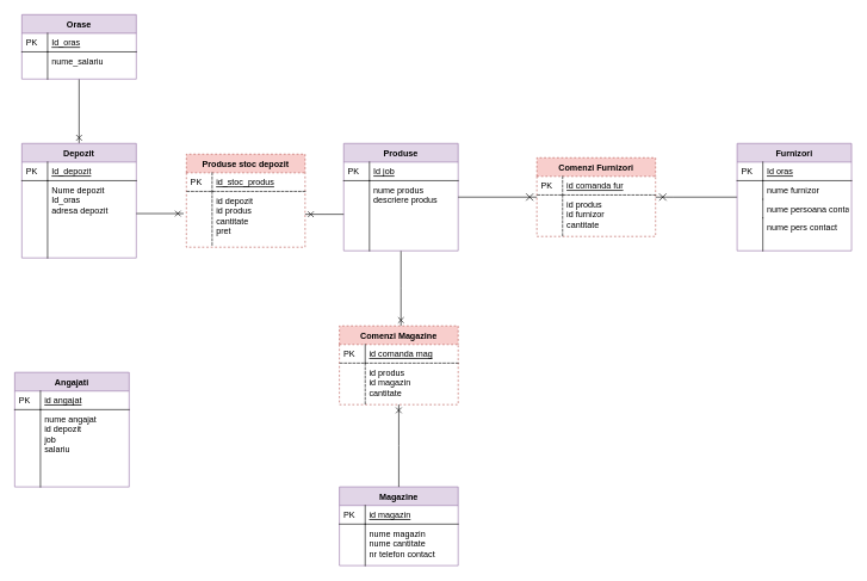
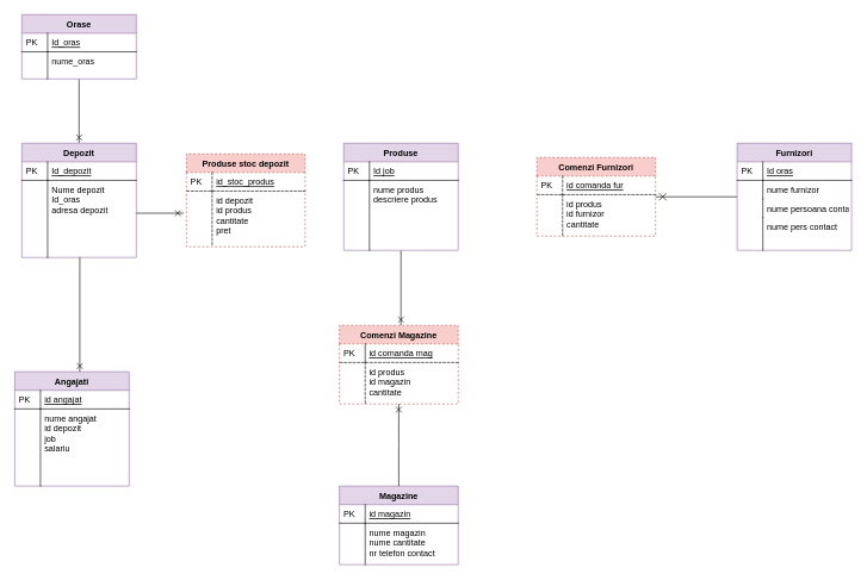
  <mxCell id="0" />
  <mxCell id="1" parent="0" />
  <mxCell id="2" value="" style="edgeStyle=orthogonalEdgeStyle;endArrow=none;startArrow=cross;shadow=0;strokeWidth=1;endSize=8;startSize=8;strokeColor=#000000;endFill=0;startFill=0;" parent="1" source="36" target="60" edge="1"><mxGeometry width="100" height="100" relative="1" as="geometry"><mxPoint x="490" y="162" as="sourcePoint" /><mxPoint x="410" y="149" as="targetPoint" /><Array as="points"><mxPoint x="930" y="275" /><mxPoint x="930" y="275" /></Array></mxGeometry></mxCell>
  <mxCell id="3" style="edgeStyle=orthogonalEdgeStyle;rounded=0;orthogonalLoop=1;jettySize=auto;html=1;startArrow=none;startFill=0;endArrow=cross;endFill=0;strokeColor=#000000;" edge="1" parent="1" source="54" target="49"><mxGeometry relative="1" as="geometry" /></mxCell>
  <mxCell id="4" style="edgeStyle=elbowEdgeStyle;rounded=0;orthogonalLoop=1;jettySize=auto;html=1;startArrow=cross;startFill=0;endArrow=none;endFill=0;strokeColor=#000000;" edge="1" parent="1" source="28" target="11"><mxGeometry relative="1" as="geometry" /></mxCell>
+ <mxCell id="5" style="edgeStyle=elbowEdgeStyle;rounded=0;orthogonalLoop=1;jettySize=auto;html=1;entryX=0.506;entryY=0.991;entryDx=0;entryDy=0;entryPerimeter=0;startArrow=cross;startFill=0;endArrow=none;endFill=0;strokeColor=#000000;" edge="1" parent="1" source="44" target="52"><mxGeometry relative="1" as="geometry" /></mxCell>
  <mxCell id="6" value="Produse" style="swimlane;fontStyle=1;childLayout=stackLayout;horizontal=1;startSize=26;horizontalStack=0;resizeParent=1;resizeLast=0;collapsible=1;marginBottom=0;rounded=0;shadow=0;strokeWidth=1;fillColor=#e1d5e7;strokeColor=#9673a6;" parent="1" vertex="1"><mxGeometry x="480" y="200" width="160" height="150" as="geometry"><mxRectangle x="260" y="80" width="160" height="26" as="alternateBounds" /></mxGeometry></mxCell>
  <mxCell id="7" value="Id job" style="shape=partialRectangle;top=0;left=0;right=0;bottom=1;align=left;verticalAlign=top;fillColor=none;spacingLeft=40;spacingRight=4;overflow=hidden;rotatable=0;points=[[0,0.5],[1,0.5]];portConstraint=eastwest;dropTarget=0;rounded=0;shadow=0;strokeWidth=1;fontStyle=4" parent="6" vertex="1"><mxGeometry y="26" width="160" height="26" as="geometry" /></mxCell>
  <mxCell id="8" value="PK" style="shape=partialRectangle;top=0;left=0;bottom=0;fillColor=none;align=left;verticalAlign=top;spacingLeft=4;spacingRight=4;overflow=hidden;rotatable=0;points=[];portConstraint=eastwest;part=1;" parent="7" vertex="1" connectable="0"><mxGeometry width="36" height="26" as="geometry" /></mxCell>
  <mxCell id="9" value="nume produs&#10;descriere produs&#10;&#10;" style="shape=partialRectangle;top=0;left=0;right=0;bottom=0;align=left;verticalAlign=top;fillColor=none;spacingLeft=40;spacingRight=4;overflow=hidden;rotatable=0;points=[[0,0.5],[1,0.5]];portConstraint=eastwest;dropTarget=0;rounded=0;shadow=0;strokeWidth=1;" parent="6" vertex="1"><mxGeometry y="52" width="160" height="98" as="geometry" /></mxCell>
  <mxCell id="10" value="" style="shape=partialRectangle;top=0;left=0;bottom=0;fillColor=none;align=left;verticalAlign=top;spacingLeft=4;spacingRight=4;overflow=hidden;rotatable=0;points=[];portConstraint=eastwest;part=1;" parent="9" vertex="1" connectable="0"><mxGeometry width="36" height="98" as="geometry" /></mxCell>
  <mxCell id="11" value=" " style="shape=partialRectangle;top=0;left=0;right=0;bottom=0;align=left;verticalAlign=top;fillColor=none;spacingLeft=40;spacingRight=4;overflow=hidden;rotatable=0;points=[[0,0.5],[1,0.5]];portConstraint=eastwest;dropTarget=0;rounded=0;shadow=0;strokeWidth=1;" parent="6" vertex="1"><mxGeometry y="150" width="160" as="geometry" /></mxCell>
  <mxCell id="12" value="" style="shape=partialRectangle;top=0;left=0;bottom=0;fillColor=none;align=left;verticalAlign=top;spacingLeft=4;spacingRight=4;overflow=hidden;rotatable=0;points=[];portConstraint=eastwest;part=1;" parent="11" vertex="1" connectable="0"><mxGeometry width="36" as="geometry" /></mxCell>
  <mxCell id="13" value="Produse stoc depozit" style="swimlane;fontStyle=1;childLayout=stackLayout;horizontal=1;startSize=26;horizontalStack=0;resizeParent=1;resizeLast=0;collapsible=1;marginBottom=0;rounded=0;shadow=0;strokeWidth=1;fillColor=#f8cecc;strokeColor=#b85450;dashed=1;" vertex="1" parent="1"><mxGeometry x="260" y="215" width="166" height="130" as="geometry"><mxRectangle x="260" y="80" width="160" height="26" as="alternateBounds" /></mxGeometry></mxCell>
  <mxCell id="14" value="id_stoc_produs" style="shape=partialRectangle;top=0;left=0;right=0;bottom=1;align=left;verticalAlign=top;fillColor=none;spacingLeft=40;spacingRight=4;overflow=hidden;rotatable=0;points=[[0,0.5],[1,0.5]];portConstraint=eastwest;dropTarget=0;rounded=0;shadow=0;strokeWidth=1;fontStyle=4;dashed=1;" vertex="1" parent="13"><mxGeometry y="26" width="166" height="26" as="geometry" /></mxCell>
  <mxCell id="15" value="PK" style="shape=partialRectangle;top=0;left=0;bottom=0;fillColor=none;align=left;verticalAlign=top;spacingLeft=4;spacingRight=4;overflow=hidden;rotatable=0;points=[];portConstraint=eastwest;part=1;dashed=1;" vertex="1" connectable="0" parent="14"><mxGeometry width="36" height="26" as="geometry" /></mxCell>
  <mxCell id="16" value="id depozit&#10;id produs&#10;cantitate&#10;pret&#10;" style="shape=partialRectangle;top=0;left=0;right=0;bottom=0;align=left;verticalAlign=top;fillColor=none;spacingLeft=40;spacingRight=4;overflow=hidden;rotatable=0;points=[[0,0.5],[1,0.5]];portConstraint=eastwest;dropTarget=0;rounded=0;shadow=0;strokeWidth=1;dashed=1;" vertex="1" parent="13"><mxGeometry y="52" width="166" height="78" as="geometry" /></mxCell>
  <mxCell id="17" value="" style="shape=partialRectangle;top=0;left=0;bottom=0;fillColor=none;align=left;verticalAlign=top;spacingLeft=4;spacingRight=4;overflow=hidden;rotatable=0;points=[];portConstraint=eastwest;part=1;dashed=1;" vertex="1" connectable="0" parent="16"><mxGeometry width="36" height="78" as="geometry" /></mxCell>
  <mxCell id="18" value=" " style="shape=partialRectangle;top=0;left=0;right=0;bottom=0;align=left;verticalAlign=top;fillColor=none;spacingLeft=40;spacingRight=4;overflow=hidden;rotatable=0;points=[[0,0.5],[1,0.5]];portConstraint=eastwest;dropTarget=0;rounded=0;shadow=0;strokeWidth=1;" vertex="1" parent="13"><mxGeometry y="130" width="166" as="geometry" /></mxCell>
  <mxCell id="19" value="" style="shape=partialRectangle;top=0;left=0;bottom=0;fillColor=none;align=left;verticalAlign=top;spacingLeft=4;spacingRight=4;overflow=hidden;rotatable=0;points=[];portConstraint=eastwest;part=1;" vertex="1" connectable="0" parent="18"><mxGeometry width="36" as="geometry" /></mxCell>
  <mxCell id="20" value="Magazine" style="swimlane;fontStyle=1;childLayout=stackLayout;horizontal=1;startSize=26;horizontalStack=0;resizeParent=1;resizeLast=0;collapsible=1;marginBottom=0;rounded=0;shadow=0;strokeWidth=1;fillColor=#e1d5e7;strokeColor=#9673a6;" vertex="1" parent="1"><mxGeometry x="474" y="680" width="166" height="110" as="geometry"><mxRectangle x="260" y="80" width="160" height="26" as="alternateBounds" /></mxGeometry></mxCell>
  <mxCell id="21" value="id magazin" style="shape=partialRectangle;top=0;left=0;right=0;bottom=1;align=left;verticalAlign=top;fillColor=none;spacingLeft=40;spacingRight=4;overflow=hidden;rotatable=0;points=[[0,0.5],[1,0.5]];portConstraint=eastwest;dropTarget=0;rounded=0;shadow=0;strokeWidth=1;fontStyle=4" vertex="1" parent="20"><mxGeometry y="26" width="166" height="26" as="geometry" /></mxCell>
  <mxCell id="22" value="PK" style="shape=partialRectangle;top=0;left=0;bottom=0;fillColor=none;align=left;verticalAlign=top;spacingLeft=4;spacingRight=4;overflow=hidden;rotatable=0;points=[];portConstraint=eastwest;part=1;" vertex="1" connectable="0" parent="21"><mxGeometry width="36" height="26" as="geometry" /></mxCell>
  <mxCell id="23" value="nume magazin&#10;nume cantitate&#10;nr telefon contact&#10;&#10;&#10;&#10;" style="shape=partialRectangle;top=0;left=0;right=0;bottom=0;align=left;verticalAlign=top;fillColor=none;spacingLeft=40;spacingRight=4;overflow=hidden;rotatable=0;points=[[0,0.5],[1,0.5]];portConstraint=eastwest;dropTarget=0;rounded=0;shadow=0;strokeWidth=1;" vertex="1" parent="20"><mxGeometry y="52" width="166" height="58" as="geometry" /></mxCell>
  <mxCell id="24" value="" style="shape=partialRectangle;top=0;left=0;bottom=0;fillColor=none;align=left;verticalAlign=top;spacingLeft=4;spacingRight=4;overflow=hidden;rotatable=0;points=[];portConstraint=eastwest;part=1;" vertex="1" connectable="0" parent="23"><mxGeometry width="36" height="58" as="geometry" /></mxCell>
  <mxCell id="25" value=" " style="shape=partialRectangle;top=0;left=0;right=0;bottom=0;align=left;verticalAlign=top;fillColor=none;spacingLeft=40;spacingRight=4;overflow=hidden;rotatable=0;points=[[0,0.5],[1,0.5]];portConstraint=eastwest;dropTarget=0;rounded=0;shadow=0;strokeWidth=1;" vertex="1" parent="20"><mxGeometry y="110" width="166" as="geometry" /></mxCell>
  <mxCell id="26" value="" style="shape=partialRectangle;top=0;left=0;bottom=0;fillColor=none;align=left;verticalAlign=top;spacingLeft=4;spacingRight=4;overflow=hidden;rotatable=0;points=[];portConstraint=eastwest;part=1;" vertex="1" connectable="0" parent="25"><mxGeometry width="36" as="geometry" /></mxCell>
  <mxCell id="27" style="edgeStyle=elbowEdgeStyle;rounded=0;orthogonalLoop=1;jettySize=auto;html=1;startArrow=none;startFill=0;endArrow=cross;endFill=0;strokeColor=#000000;" edge="1" parent="1" source="20" target="28"><mxGeometry relative="1" as="geometry"><mxPoint x="560" y="680" as="sourcePoint" /><mxPoint x="560" y="350" as="targetPoint" /></mxGeometry></mxCell>
  <mxCell id="28" value="Comenzi Magazine" style="swimlane;fontStyle=1;childLayout=stackLayout;horizontal=1;startSize=26;horizontalStack=0;resizeParent=1;resizeLast=0;collapsible=1;marginBottom=0;rounded=0;shadow=0;strokeWidth=1;fillColor=#f8cecc;strokeColor=#b85450;dashed=1;" vertex="1" parent="1"><mxGeometry x="474" y="455" width="166" height="110" as="geometry"><mxRectangle x="260" y="80" width="160" height="26" as="alternateBounds" /></mxGeometry></mxCell>
  <mxCell id="29" value="id comanda mag" style="shape=partialRectangle;top=0;left=0;right=0;bottom=1;align=left;verticalAlign=top;fillColor=none;spacingLeft=40;spacingRight=4;overflow=hidden;rotatable=0;points=[[0,0.5],[1,0.5]];portConstraint=eastwest;dropTarget=0;rounded=0;shadow=0;strokeWidth=1;fontStyle=4;dashed=1;" vertex="1" parent="28"><mxGeometry y="26" width="166" height="26" as="geometry" /></mxCell>
  <mxCell id="30" value="PK" style="shape=partialRectangle;top=0;left=0;bottom=0;fillColor=none;align=left;verticalAlign=top;spacingLeft=4;spacingRight=4;overflow=hidden;rotatable=0;points=[];portConstraint=eastwest;part=1;" vertex="1" connectable="0" parent="29"><mxGeometry width="36" height="26" as="geometry" /></mxCell>
  <mxCell id="31" value="id produs&#10;id magazin&#10;cantitate&#10;" style="shape=partialRectangle;top=0;left=0;right=0;bottom=0;align=left;verticalAlign=top;fillColor=none;spacingLeft=40;spacingRight=4;overflow=hidden;rotatable=0;points=[[0,0.5],[1,0.5]];portConstraint=eastwest;dropTarget=0;rounded=0;shadow=0;strokeWidth=1;" vertex="1" parent="28"><mxGeometry y="52" width="166" height="58" as="geometry" /></mxCell>
  <mxCell id="32" value="" style="shape=partialRectangle;top=0;left=0;bottom=0;fillColor=none;align=left;verticalAlign=top;spacingLeft=4;spacingRight=4;overflow=hidden;rotatable=0;points=[];portConstraint=eastwest;part=1;dashed=1;" vertex="1" connectable="0" parent="31"><mxGeometry width="36" height="58" as="geometry" /></mxCell>
  <mxCell id="33" value=" " style="shape=partialRectangle;top=0;left=0;right=0;bottom=0;align=left;verticalAlign=top;fillColor=none;spacingLeft=40;spacingRight=4;overflow=hidden;rotatable=0;points=[[0,0.5],[1,0.5]];portConstraint=eastwest;dropTarget=0;rounded=0;shadow=0;strokeWidth=1;" vertex="1" parent="28"><mxGeometry y="110" width="166" as="geometry" /></mxCell>
  <mxCell id="34" value="" style="shape=partialRectangle;top=0;left=0;bottom=0;fillColor=none;align=left;verticalAlign=top;spacingLeft=4;spacingRight=4;overflow=hidden;rotatable=0;points=[];portConstraint=eastwest;part=1;" vertex="1" connectable="0" parent="33"><mxGeometry width="36" as="geometry" /></mxCell>
- <mxCell id="35" value="" style="edgeStyle=orthogonalEdgeStyle;endArrow=cross;startArrow=none;shadow=0;strokeWidth=1;endSize=8;startSize=8;strokeColor=#000000;endFill=0;startFill=0;" edge="1" parent="1" source="6" target="36"><mxGeometry width="100" height="100" relative="1" as="geometry"><mxPoint x="640" y="275" as="sourcePoint" /><mxPoint x="1020" y="275" as="targetPoint" /><Array as="points" /></mxGeometry></mxCell>
  <mxCell id="36" value="Comenzi Furnizori" style="swimlane;fontStyle=1;childLayout=stackLayout;horizontal=1;startSize=26;horizontalStack=0;resizeParent=1;resizeLast=0;collapsible=1;marginBottom=0;rounded=0;shadow=0;strokeWidth=1;fillColor=#f8cecc;strokeColor=#b85450;dashed=1;" vertex="1" parent="1"><mxGeometry x="750" y="220" width="166" height="110" as="geometry"><mxRectangle x="260" y="80" width="160" height="26" as="alternateBounds" /></mxGeometry></mxCell>
  <mxCell id="37" value="id comanda fur" style="shape=partialRectangle;top=0;left=0;right=0;bottom=1;align=left;verticalAlign=top;fillColor=none;spacingLeft=40;spacingRight=4;overflow=hidden;rotatable=0;points=[[0,0.5],[1,0.5]];portConstraint=eastwest;dropTarget=0;rounded=0;shadow=0;strokeWidth=1;fontStyle=4;dashed=1;" vertex="1" parent="36"><mxGeometry y="26" width="166" height="26" as="geometry" /></mxCell>
  <mxCell id="38" value="PK" style="shape=partialRectangle;top=0;left=0;bottom=0;fillColor=none;align=left;verticalAlign=top;spacingLeft=4;spacingRight=4;overflow=hidden;rotatable=0;points=[];portConstraint=eastwest;part=1;dashed=1;" vertex="1" connectable="0" parent="37"><mxGeometry width="36" height="26" as="geometry" /></mxCell>
  <mxCell id="39" value="id produs&#10;id furnizor&#10;cantitate&#10;" style="shape=partialRectangle;top=0;left=0;right=0;bottom=0;align=left;verticalAlign=top;fillColor=none;spacingLeft=40;spacingRight=4;overflow=hidden;rotatable=0;points=[[0,0.5],[1,0.5]];portConstraint=eastwest;dropTarget=0;rounded=0;shadow=0;strokeWidth=1;dashed=1;" vertex="1" parent="36"><mxGeometry y="52" width="166" height="58" as="geometry" /></mxCell>
  <mxCell id="40" value="" style="shape=partialRectangle;top=0;left=0;bottom=0;fillColor=none;align=left;verticalAlign=top;spacingLeft=4;spacingRight=4;overflow=hidden;rotatable=0;points=[];portConstraint=eastwest;part=1;dashed=1;" vertex="1" connectable="0" parent="39"><mxGeometry width="36" height="58" as="geometry" /></mxCell>
  <mxCell id="41" value=" " style="shape=partialRectangle;top=0;left=0;right=0;bottom=0;align=left;verticalAlign=top;fillColor=none;spacingLeft=40;spacingRight=4;overflow=hidden;rotatable=0;points=[[0,0.5],[1,0.5]];portConstraint=eastwest;dropTarget=0;rounded=0;shadow=0;strokeWidth=1;" vertex="1" parent="36"><mxGeometry y="110" width="166" as="geometry" /></mxCell>
  <mxCell id="42" value="" style="shape=partialRectangle;top=0;left=0;bottom=0;fillColor=none;align=left;verticalAlign=top;spacingLeft=4;spacingRight=4;overflow=hidden;rotatable=0;points=[];portConstraint=eastwest;part=1;" vertex="1" connectable="0" parent="41"><mxGeometry width="36" as="geometry" /></mxCell>
- <mxCell id="43" style="edgeStyle=elbowEdgeStyle;rounded=0;orthogonalLoop=1;jettySize=auto;html=1;startArrow=cross;startFill=0;endArrow=none;endFill=0;strokeColor=#000000;elbow=vertical;" edge="1" parent="1" source="13" target="9"><mxGeometry relative="1" as="geometry" /></mxCell>
  <mxCell id="44" value="Angajati" style="swimlane;fontStyle=1;childLayout=stackLayout;horizontal=1;startSize=26;horizontalStack=0;resizeParent=1;resizeLast=0;collapsible=1;marginBottom=0;rounded=0;shadow=0;strokeWidth=1;fillColor=#e1d5e7;strokeColor=#9673a6;" vertex="1" parent="1"><mxGeometry x="20" y="520" width="160" height="160" as="geometry"><mxRectangle x="20" y="80" width="160" height="26" as="alternateBounds" /></mxGeometry></mxCell>
  <mxCell id="45" value="id angajat" style="shape=partialRectangle;top=0;left=0;right=0;bottom=1;align=left;verticalAlign=top;fillColor=none;spacingLeft=40;spacingRight=4;overflow=hidden;rotatable=0;points=[[0,0.5],[1,0.5]];portConstraint=eastwest;dropTarget=0;rounded=0;shadow=0;strokeWidth=1;fontStyle=4" vertex="1" parent="44"><mxGeometry y="26" width="160" height="26" as="geometry" /></mxCell>
  <mxCell id="46" value="PK" style="shape=partialRectangle;top=0;left=0;bottom=0;fillColor=none;align=left;verticalAlign=top;spacingLeft=4;spacingRight=4;overflow=hidden;rotatable=0;points=[];portConstraint=eastwest;part=1;" vertex="1" connectable="0" parent="45"><mxGeometry width="36" height="26" as="geometry" /></mxCell>
  <mxCell id="47" value="nume angajat&#10;id depozit&#10;job&#10;salariu&#10;" style="shape=partialRectangle;top=0;left=0;right=0;bottom=0;align=left;verticalAlign=top;fillColor=none;spacingLeft=40;spacingRight=4;overflow=hidden;rotatable=0;points=[[0,0.5],[1,0.5]];portConstraint=eastwest;dropTarget=0;rounded=0;shadow=0;strokeWidth=1;" vertex="1" parent="44"><mxGeometry y="52" width="160" height="108" as="geometry" /></mxCell>
  <mxCell id="48" value="" style="shape=partialRectangle;top=0;left=0;bottom=0;fillColor=none;align=left;verticalAlign=top;spacingLeft=4;spacingRight=4;overflow=hidden;rotatable=0;points=[];portConstraint=eastwest;part=1;" vertex="1" connectable="0" parent="47"><mxGeometry width="36" height="108.0" as="geometry" /></mxCell>
  <mxCell id="49" value="Depozit" style="swimlane;fontStyle=1;childLayout=stackLayout;horizontal=1;startSize=26;horizontalStack=0;resizeParent=1;resizeLast=0;collapsible=1;marginBottom=0;rounded=0;shadow=0;strokeWidth=1;fillColor=#e1d5e7;strokeColor=#9673a6;" parent="1" vertex="1"><mxGeometry x="30" y="200" width="160" height="160" as="geometry"><mxRectangle x="20" y="80" width="160" height="26" as="alternateBounds" /></mxGeometry></mxCell>
  <mxCell id="50" value="Id_depozit" style="shape=partialRectangle;top=0;left=0;right=0;bottom=1;align=left;verticalAlign=top;fillColor=none;spacingLeft=40;spacingRight=4;overflow=hidden;rotatable=0;points=[[0,0.5],[1,0.5]];portConstraint=eastwest;dropTarget=0;rounded=0;shadow=0;strokeWidth=1;fontStyle=4" parent="49" vertex="1"><mxGeometry y="26" width="160" height="26" as="geometry" /></mxCell>
  <mxCell id="51" value="PK" style="shape=partialRectangle;top=0;left=0;bottom=0;fillColor=none;align=left;verticalAlign=top;spacingLeft=4;spacingRight=4;overflow=hidden;rotatable=0;points=[];portConstraint=eastwest;part=1;" parent="50" vertex="1" connectable="0"><mxGeometry width="36" height="26" as="geometry" /></mxCell>
  <mxCell id="52" value="Nume depozit&#10;Id_oras&#10;adresa depozit&#10;" style="shape=partialRectangle;top=0;left=0;right=0;bottom=0;align=left;verticalAlign=top;fillColor=none;spacingLeft=40;spacingRight=4;overflow=hidden;rotatable=0;points=[[0,0.5],[1,0.5]];portConstraint=eastwest;dropTarget=0;rounded=0;shadow=0;strokeWidth=1;" parent="49" vertex="1"><mxGeometry y="52" width="160" height="108" as="geometry" /></mxCell>
  <mxCell id="53" value="" style="shape=partialRectangle;top=0;left=0;bottom=0;fillColor=none;align=left;verticalAlign=top;spacingLeft=4;spacingRight=4;overflow=hidden;rotatable=0;points=[];portConstraint=eastwest;part=1;" parent="52" vertex="1" connectable="0"><mxGeometry width="36" height="108.0" as="geometry" /></mxCell>
  <mxCell id="54" value="Orase" style="swimlane;fontStyle=1;childLayout=stackLayout;horizontal=1;startSize=26;horizontalStack=0;resizeParent=1;resizeLast=0;collapsible=1;marginBottom=0;rounded=0;shadow=0;strokeWidth=1;fillColor=#e1d5e7;strokeColor=#9673a6;" vertex="1" parent="1"><mxGeometry x="30" y="20" width="160" height="90" as="geometry"><mxRectangle x="20" y="80" width="160" height="26" as="alternateBounds" /></mxGeometry></mxCell>
  <mxCell id="55" value="Id_oras" style="shape=partialRectangle;top=0;left=0;right=0;bottom=1;align=left;verticalAlign=top;fillColor=none;spacingLeft=40;spacingRight=4;overflow=hidden;rotatable=0;points=[[0,0.5],[1,0.5]];portConstraint=eastwest;dropTarget=0;rounded=0;shadow=0;strokeWidth=1;fontStyle=4" vertex="1" parent="54"><mxGeometry y="26" width="160" height="26" as="geometry" /></mxCell>
  <mxCell id="56" value="PK" style="shape=partialRectangle;top=0;left=0;bottom=0;fillColor=none;align=left;verticalAlign=top;spacingLeft=4;spacingRight=4;overflow=hidden;rotatable=0;points=[];portConstraint=eastwest;part=1;" vertex="1" connectable="0" parent="55"><mxGeometry width="36" height="26" as="geometry" /></mxCell>
- <mxCell id="57" value="nume_salariu&#10;" style="shape=partialRectangle;top=0;left=0;right=0;bottom=0;align=left;verticalAlign=top;fillColor=none;spacingLeft=40;spacingRight=4;overflow=hidden;rotatable=0;points=[[0,0.5],[1,0.5]];portConstraint=eastwest;dropTarget=0;rounded=0;shadow=0;strokeWidth=1;" vertex="1" parent="54"><mxGeometry y="52" width="160" height="38" as="geometry" /></mxCell>
+ <mxCell id="57" value="nume_oras&#10;" style="shape=partialRectangle;top=0;left=0;right=0;bottom=0;align=left;verticalAlign=top;fillColor=none;spacingLeft=40;spacingRight=4;overflow=hidden;rotatable=0;points=[[0,0.5],[1,0.5]];portConstraint=eastwest;dropTarget=0;rounded=0;shadow=0;strokeWidth=1;" vertex="1" parent="54"><mxGeometry y="52" width="160" height="38" as="geometry" /></mxCell>
  <mxCell id="58" value="" style="shape=partialRectangle;top=0;left=0;bottom=0;fillColor=none;align=left;verticalAlign=top;spacingLeft=4;spacingRight=4;overflow=hidden;rotatable=0;points=[];portConstraint=eastwest;part=1;" vertex="1" connectable="0" parent="57"><mxGeometry width="36" height="38.0" as="geometry" /></mxCell>
  <mxCell id="59" style="edgeStyle=elbowEdgeStyle;rounded=0;orthogonalLoop=1;jettySize=auto;html=1;entryX=-0.023;entryY=0.396;entryDx=0;entryDy=0;entryPerimeter=0;startArrow=none;startFill=0;endArrow=cross;endFill=0;strokeColor=#000000;elbow=vertical;" edge="1" parent="1" source="52" target="16"><mxGeometry relative="1" as="geometry" /></mxCell>
  <mxCell id="60" value="Furnizori" style="swimlane;fontStyle=1;childLayout=stackLayout;horizontal=1;startSize=26;horizontalStack=0;resizeParent=1;resizeLast=0;collapsible=1;marginBottom=0;rounded=0;shadow=0;strokeWidth=1;fillColor=#e1d5e7;strokeColor=#9673a6;" parent="1" vertex="1"><mxGeometry x="1030" y="200" width="160" height="150" as="geometry"><mxRectangle x="260" y="270" width="160" height="26" as="alternateBounds" /></mxGeometry></mxCell>
  <mxCell id="61" value="Id oras" style="shape=partialRectangle;top=0;left=0;right=0;bottom=1;align=left;verticalAlign=top;fillColor=none;spacingLeft=40;spacingRight=4;overflow=hidden;rotatable=0;points=[[0,0.5],[1,0.5]];portConstraint=eastwest;dropTarget=0;rounded=0;shadow=0;strokeWidth=1;fontStyle=4" parent="60" vertex="1"><mxGeometry y="26" width="160" height="26" as="geometry" /></mxCell>
  <mxCell id="62" value="PK" style="shape=partialRectangle;top=0;left=0;bottom=0;fillColor=none;align=left;verticalAlign=top;spacingLeft=4;spacingRight=4;overflow=hidden;rotatable=0;points=[];portConstraint=eastwest;part=1;" parent="61" vertex="1" connectable="0"><mxGeometry width="36" height="26" as="geometry" /></mxCell>
  <mxCell id="63" value="nume furnizor" style="shape=partialRectangle;top=0;left=0;right=0;bottom=0;align=left;verticalAlign=top;fillColor=none;spacingLeft=40;spacingRight=4;overflow=hidden;rotatable=0;points=[[0,0.5],[1,0.5]];portConstraint=eastwest;dropTarget=0;rounded=0;shadow=0;strokeWidth=1;" parent="60" vertex="1"><mxGeometry y="52" width="160" height="26" as="geometry" /></mxCell>
  <mxCell id="64" value="" style="shape=partialRectangle;top=0;left=0;bottom=0;fillColor=none;align=left;verticalAlign=top;spacingLeft=4;spacingRight=4;overflow=hidden;rotatable=0;points=[];portConstraint=eastwest;part=1;" parent="63" vertex="1" connectable="0"><mxGeometry width="36" height="26" as="geometry" /></mxCell>
  <mxCell id="65" value="nume persoana contact&#10;&#10;numar telefon&#10;" style="shape=partialRectangle;top=0;left=0;right=0;bottom=0;align=left;verticalAlign=top;fillColor=none;spacingLeft=40;spacingRight=4;overflow=hidden;rotatable=0;points=[[0,0.5],[1,0.5]];portConstraint=eastwest;dropTarget=0;rounded=0;shadow=0;strokeWidth=1;" parent="60" vertex="1"><mxGeometry y="78" width="160" height="26" as="geometry" /></mxCell>
  <mxCell id="66" value="" style="shape=partialRectangle;top=0;left=0;bottom=0;fillColor=none;align=left;verticalAlign=top;spacingLeft=4;spacingRight=4;overflow=hidden;rotatable=0;points=[];portConstraint=eastwest;part=1;" parent="65" vertex="1" connectable="0"><mxGeometry width="36" height="26" as="geometry" /></mxCell>
  <mxCell id="67" value="nume pers contact" style="shape=partialRectangle;top=0;left=0;right=0;bottom=0;align=left;verticalAlign=top;fillColor=none;spacingLeft=40;spacingRight=4;overflow=hidden;rotatable=0;points=[[0,0.5],[1,0.5]];portConstraint=eastwest;dropTarget=0;rounded=0;shadow=0;strokeWidth=1;" vertex="1" parent="60"><mxGeometry y="104" width="160" height="46" as="geometry" /></mxCell>
  <mxCell id="68" value="" style="shape=partialRectangle;top=0;left=0;bottom=0;fillColor=none;align=left;verticalAlign=top;spacingLeft=4;spacingRight=4;overflow=hidden;rotatable=0;points=[];portConstraint=eastwest;part=1;" vertex="1" connectable="0" parent="67"><mxGeometry width="36" height="46" as="geometry" /></mxCell>
